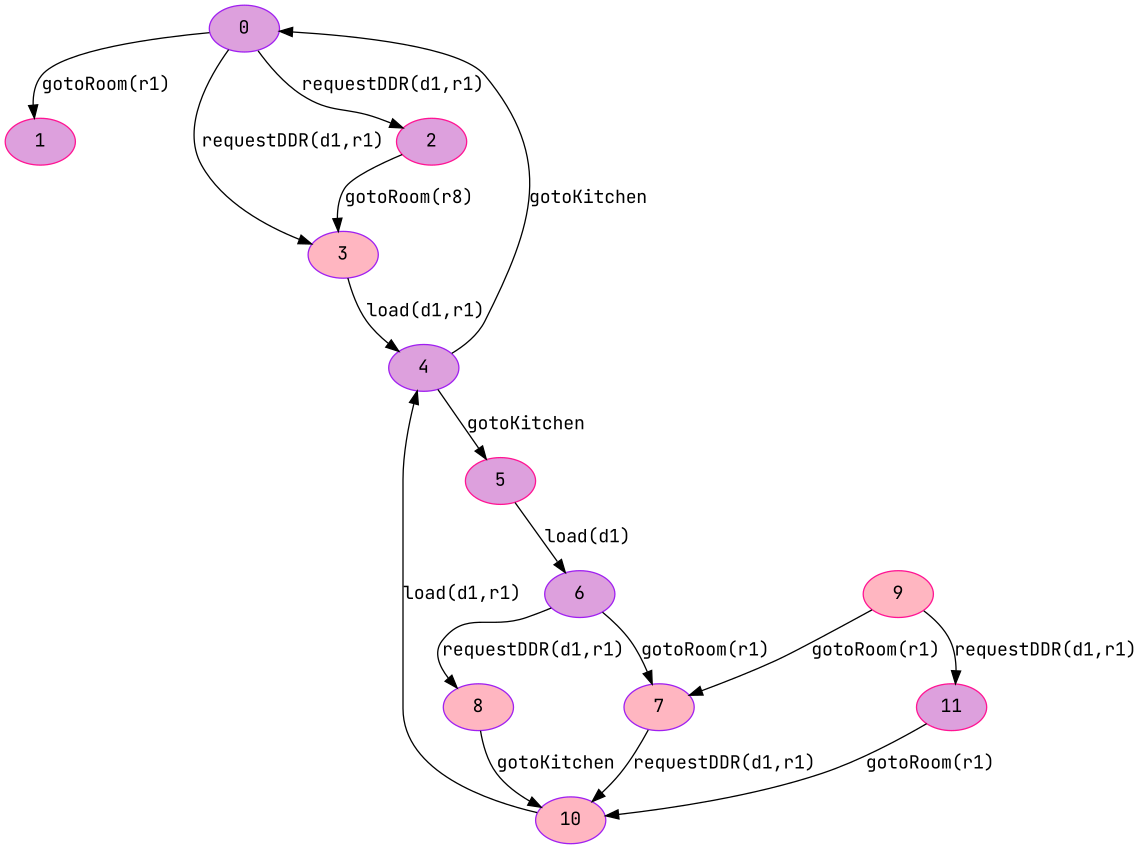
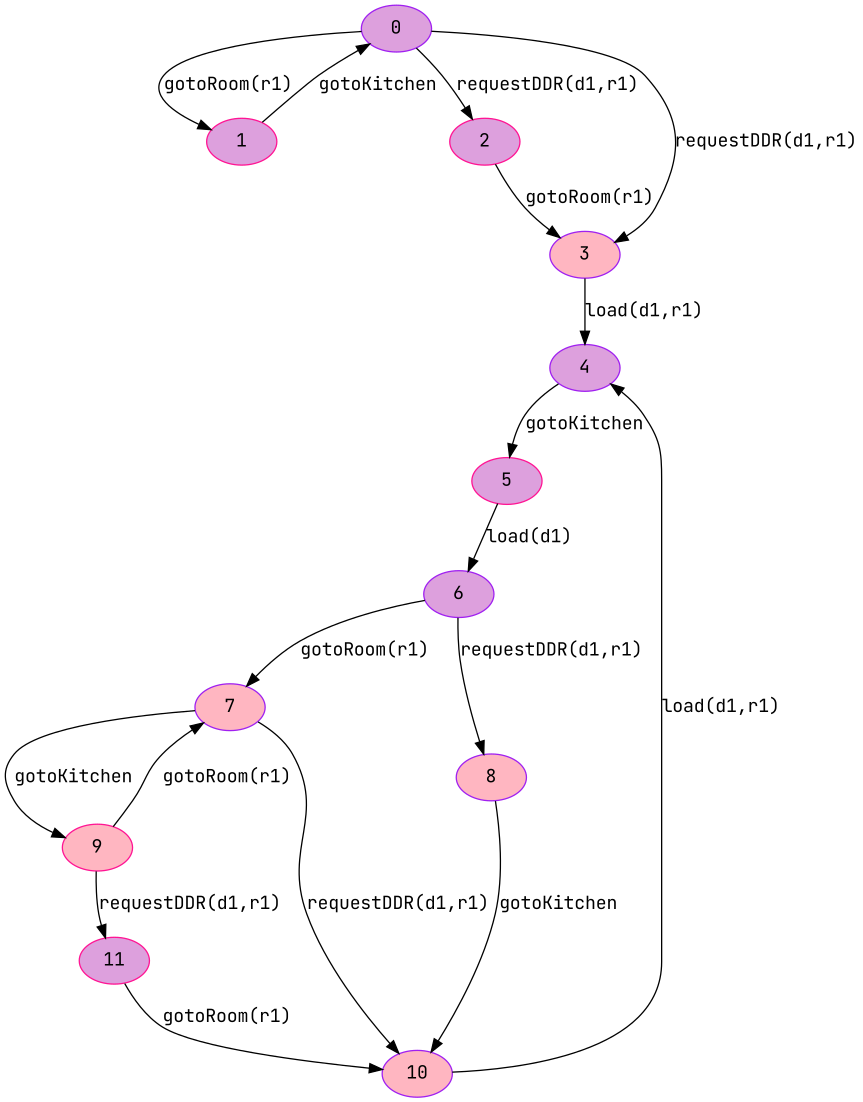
  digraph {
    fontname="JetBrains Mono"
    node [color=purple fillcolor=plum fontname="JetBrains Mono" style=filled]
    edge [fontname="JetBrains Mono"]
    0
    1 [color=deeppink]
    2 [color=deeppink]
    3 [fillcolor=lightpink]
    4
    5 [color=deeppink]
    6
    7 [fillcolor=lightpink]
    8 [fillcolor=lightpink]
    9 [color=deeppink fillcolor=lightpink]
    10 [fillcolor=lightpink]
    11 [color=deeppink]
    0 -> 1 [label="gotoRoom(r1)"]
    0 -> 2 [label="requestDDR(d1,r1)"]
    0 -> 3 [label="requestDDR(d1,r1)"]
-   4 -> 0 [label=gotoKitchen]
-   2 -> 3 [label="gotoRoom(r8)"]
+   1 -> 0 [label=gotoKitchen]
+   2 -> 3 [label="gotoRoom(r1)"]
    3 -> 4 [label="load(d1,r1)"]
    4 -> 5 [label=gotoKitchen]
    5 -> 6 [label="load(d1)"]
    6 -> 7 [label="gotoRoom(r1)"]
    6 -> 8 [label="requestDDR(d1,r1)"]
+   7 -> 9 [label=gotoKitchen]
    7 -> 10 [label="requestDDR(d1,r1)"]
    8 -> 10 [label=gotoKitchen]
    9 -> 7 [label="gotoRoom(r1)"]
    9 -> 11 [label="requestDDR(d1,r1)"]
    10 -> 4 [label="load(d1,r1)"]
    11 -> 10 [label="gotoRoom(r1)"]
  }
